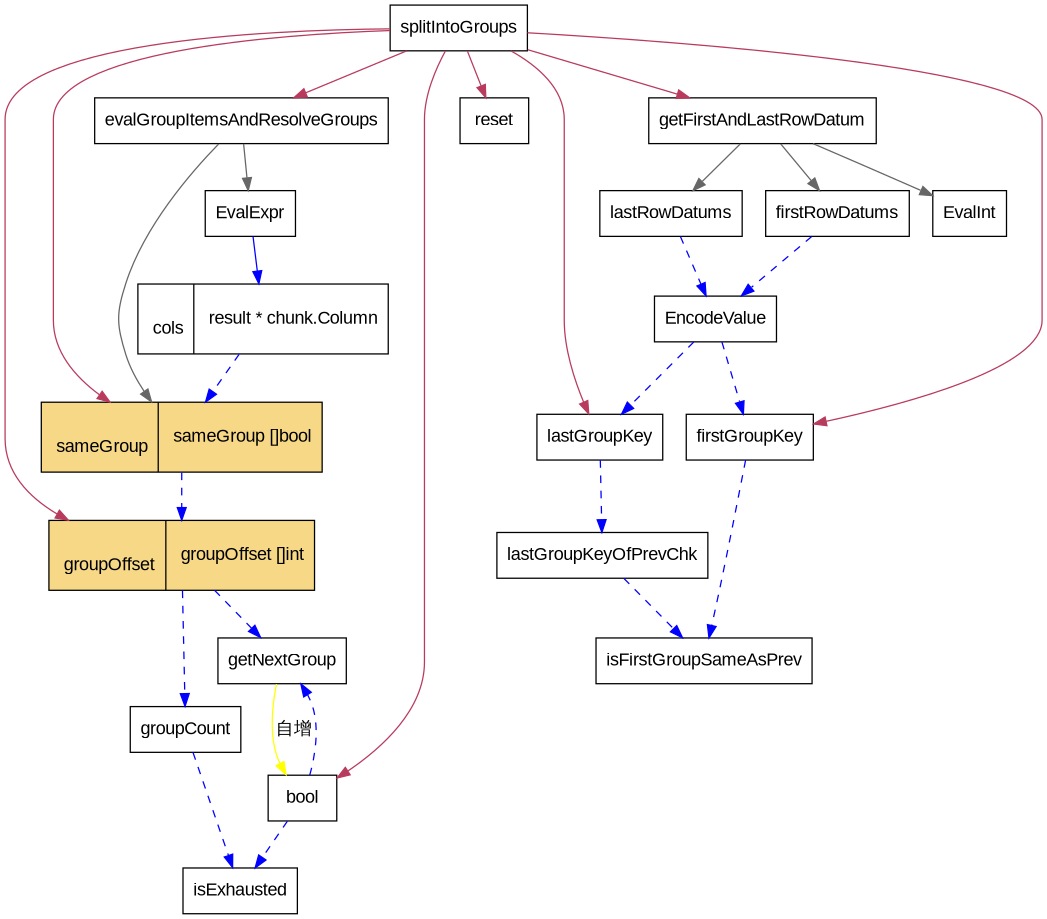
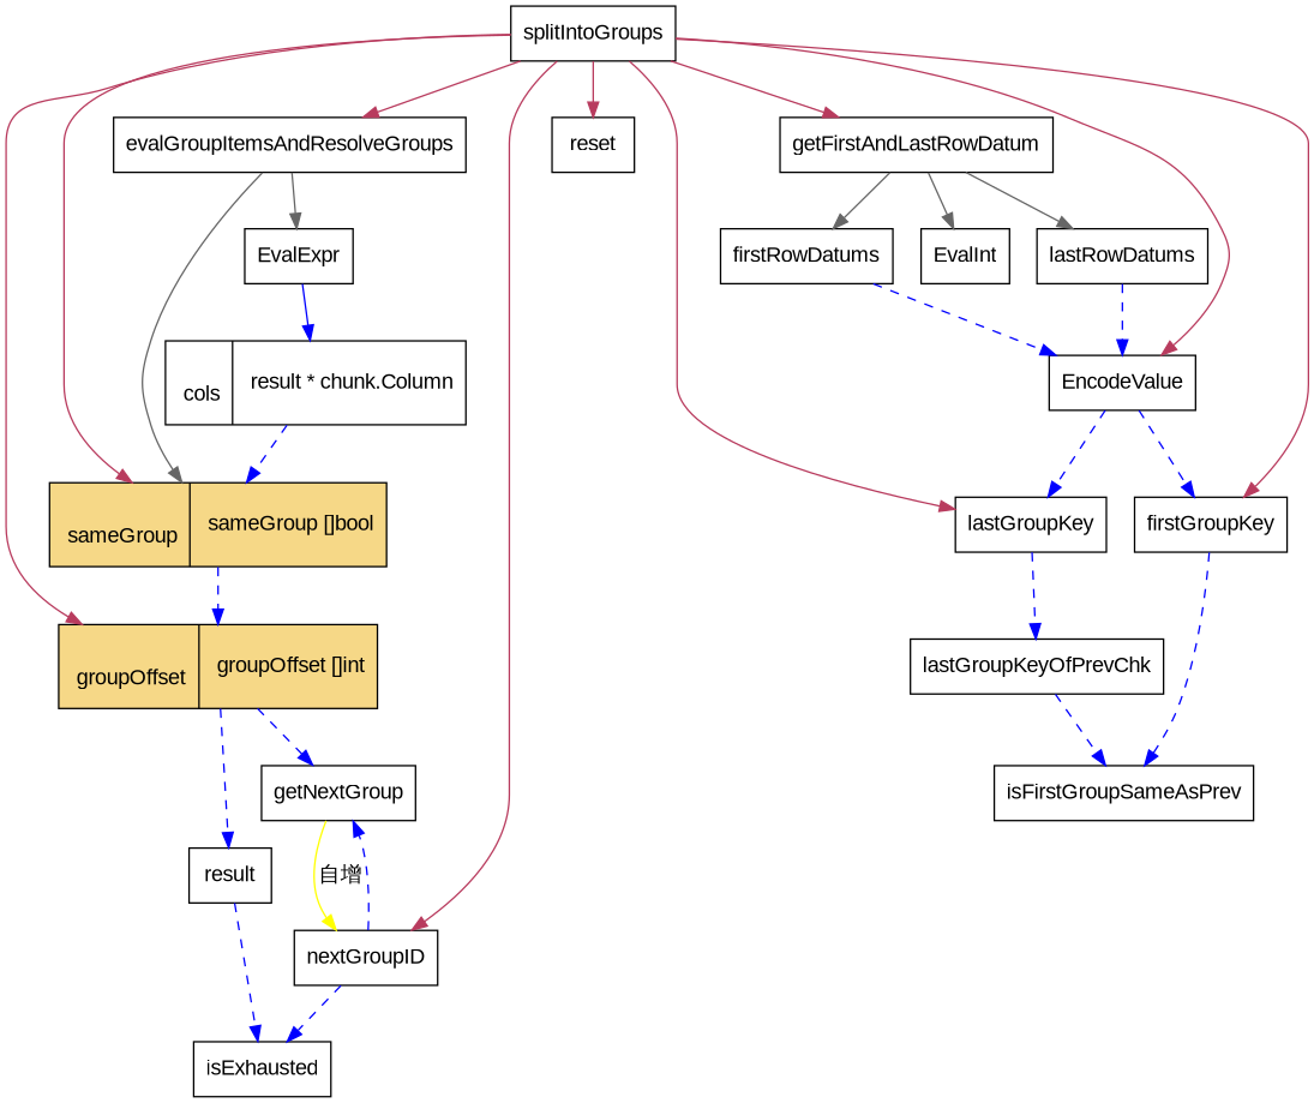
  digraph {
    fontname="Liberation Sans"
    newrank=true
    rankdir=TB
    node [fontname="Liberation Sans" shape=box]
    edge [color=blue fontname="Liberation Sans"]
    n1 [fillcolor="#f6d887" label="{{\n      groupOffset|\n        groupOffset []int\l\n    }}" shape=record style=filled]
-   groupCount
+   groupCount [label=result]
    getNextGroup
    isExhausted
-   nextGroupID [label=bool]
+   nextGroupID
    n6 [fillcolor="#f6d887" label="{{\n      sameGroup|\n        sameGroup []bool\l\n    }}" shape=record style=filled]
    splitIntoGroups
    reset
    getFirstAndLastRowDatum
    EncodeValue
    evalGroupItemsAndResolveGroups
    firstGroupKey
    lastGroupKey
    EvalInt
    firstRowDatums
    lastRowDatums
    EvalExpr
    isFirstGroupSameAsPrev
    lastGroupKeyOfPrevChk
    n20 [label="{{\n      cols|\n      result * chunk.Column\l\n    }}" shape=record]
    n1 -> groupCount [style=dashed]
    n1 -> getNextGroup [style=dashed]
    groupCount -> isExhausted [style=dashed]
    getNextGroup -> nextGroupID [color=yellow label="自增"]
    nextGroupID -> getNextGroup [style=dashed]
    nextGroupID -> isExhausted [style=dashed]
    n6 -> n1 [style=dashed]
    splitIntoGroups -> n1 [color="#b83b5e"]
    splitIntoGroups -> nextGroupID [color="#b83b5e"]
    splitIntoGroups -> n6 [color="#b83b5e"]
    splitIntoGroups -> reset [color="#b83b5e"]
    splitIntoGroups -> getFirstAndLastRowDatum [color="#b83b5e"]
+   splitIntoGroups -> EncodeValue [color="#b83b5e"]
    splitIntoGroups -> evalGroupItemsAndResolveGroups [color="#b83b5e"]
    splitIntoGroups -> firstGroupKey [color="#b83b5e"]
    splitIntoGroups -> lastGroupKey [color="#b83b5e"]
    getFirstAndLastRowDatum -> EvalInt [color=gray40]
    getFirstAndLastRowDatum -> firstRowDatums [color=gray40]
    getFirstAndLastRowDatum -> lastRowDatums [color=gray40]
    EncodeValue -> firstGroupKey [style=dashed]
    EncodeValue -> lastGroupKey [style=dashed]
    evalGroupItemsAndResolveGroups -> n6 [color=gray40]
    evalGroupItemsAndResolveGroups -> EvalExpr [color=gray40]
    firstGroupKey -> isFirstGroupSameAsPrev [style=dashed]
    lastGroupKey -> lastGroupKeyOfPrevChk [style=dashed]
    firstRowDatums -> EncodeValue [style=dashed]
    lastRowDatums -> EncodeValue [style=dashed]
    EvalExpr -> n20 [style=solid]
    lastGroupKeyOfPrevChk -> isFirstGroupSameAsPrev [style=dashed]
    n20 -> n6 [style=dashed]
  }
